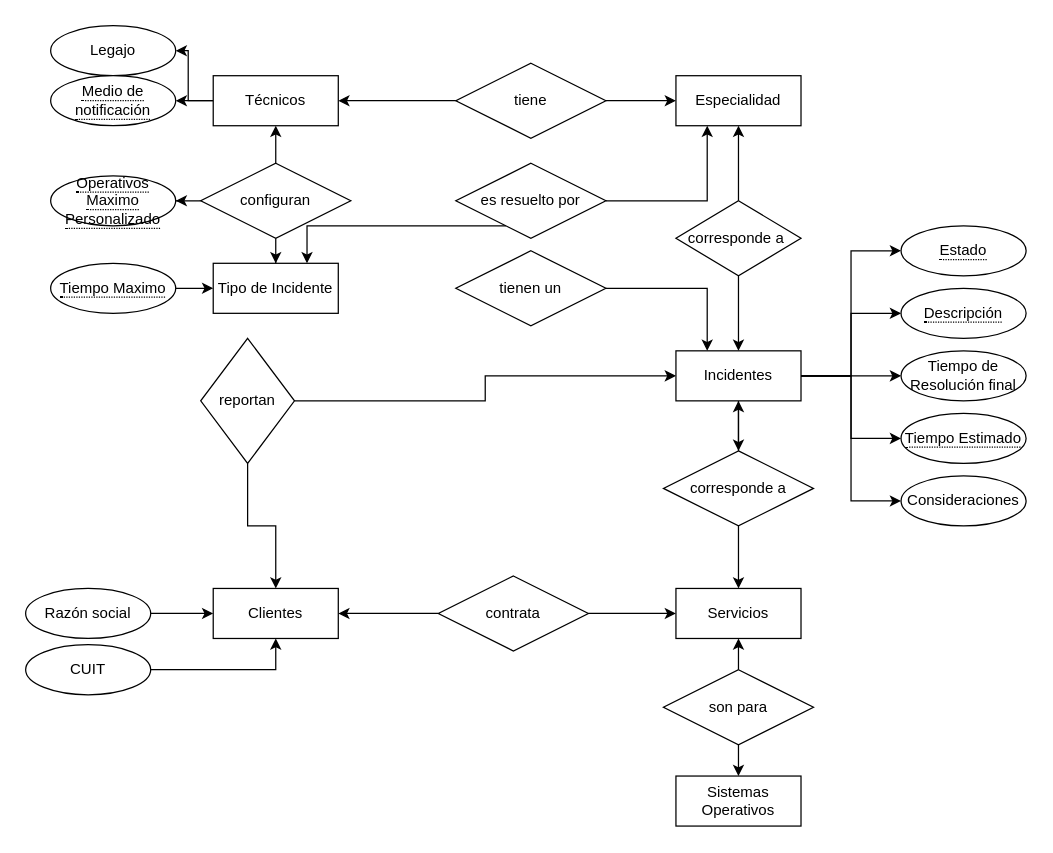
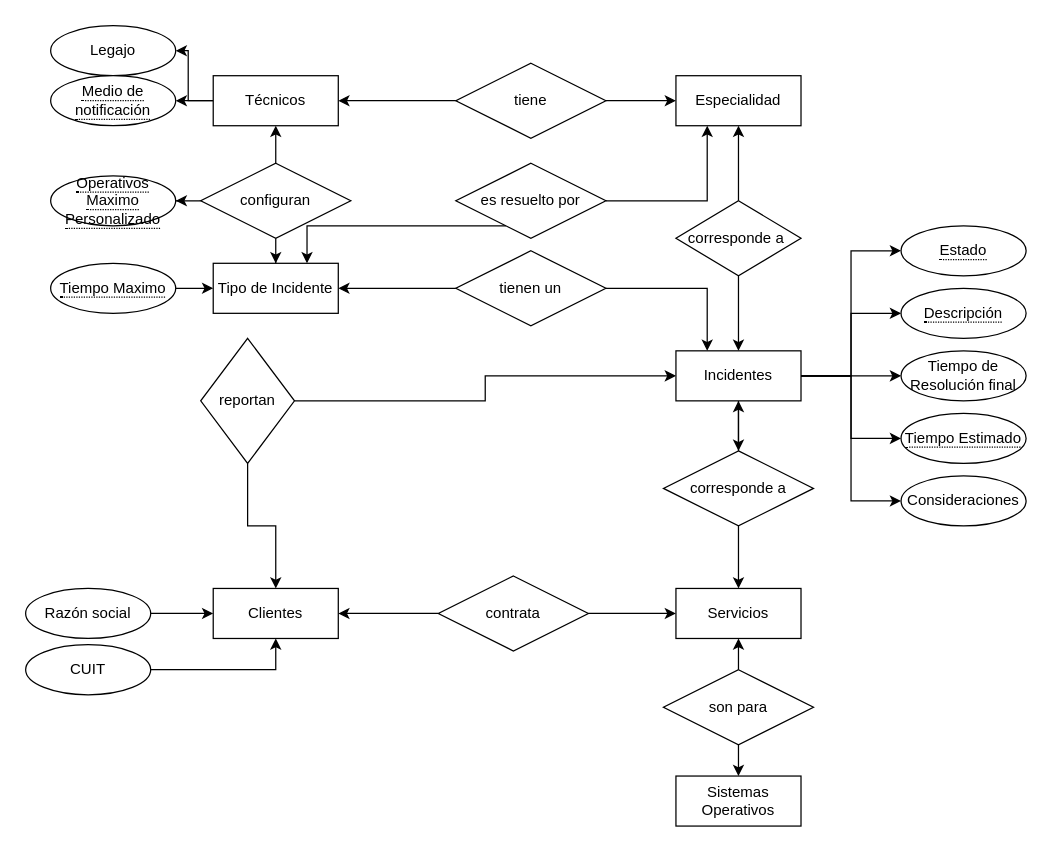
  <mxCell id="0" />
  <mxCell id="1" parent="0" />
  <mxCell id="2" value="" style="edgeStyle=orthogonalEdgeStyle;rounded=0;orthogonalLoop=1;jettySize=auto;html=1;" parent="1" source="8" target="36" edge="1"><mxGeometry relative="1" as="geometry" /></mxCell>
  <mxCell id="3" style="edgeStyle=orthogonalEdgeStyle;rounded=0;orthogonalLoop=1;jettySize=auto;html=1;entryX=0;entryY=0.5;entryDx=0;entryDy=0;" parent="1" source="8" target="37" edge="1"><mxGeometry relative="1" as="geometry" /></mxCell>
  <mxCell id="4" style="edgeStyle=orthogonalEdgeStyle;rounded=0;orthogonalLoop=1;jettySize=auto;html=1;entryX=0;entryY=0.5;entryDx=0;entryDy=0;" parent="1" source="8" target="38" edge="1"><mxGeometry relative="1" as="geometry" /></mxCell>
  <mxCell id="5" style="edgeStyle=orthogonalEdgeStyle;rounded=0;orthogonalLoop=1;jettySize=auto;html=1;entryX=0;entryY=0.5;entryDx=0;entryDy=0;" parent="1" source="8" target="39" edge="1"><mxGeometry relative="1" as="geometry" /></mxCell>
  <mxCell id="6" style="edgeStyle=orthogonalEdgeStyle;rounded=0;orthogonalLoop=1;jettySize=auto;html=1;entryX=0;entryY=0.5;entryDx=0;entryDy=0;" parent="1" source="8" target="40" edge="1"><mxGeometry relative="1" as="geometry" /></mxCell>
  <mxCell id="7" style="edgeStyle=orthogonalEdgeStyle;rounded=0;orthogonalLoop=1;jettySize=auto;html=1;" parent="1" source="8" target="60" edge="1"><mxGeometry relative="1" as="geometry" /></mxCell>
  <mxCell id="8" value="Incidentes" style="whiteSpace=wrap;html=1;align=center;" parent="1" vertex="1"><mxGeometry x="540" y="280" width="100" height="40" as="geometry" /></mxCell>
  <mxCell id="9" style="edgeStyle=orthogonalEdgeStyle;rounded=0;orthogonalLoop=1;jettySize=auto;html=1;" parent="1" source="11" target="59" edge="1"><mxGeometry relative="1" as="geometry" /></mxCell>
  <mxCell id="10" style="edgeStyle=orthogonalEdgeStyle;rounded=0;orthogonalLoop=1;jettySize=auto;html=1;" parent="1" source="11" target="58" edge="1"><mxGeometry relative="1" as="geometry" /></mxCell>
  <mxCell id="11" value="Técnicos" style="whiteSpace=wrap;html=1;align=center;" parent="1" vertex="1"><mxGeometry x="170" y="60" width="100" height="40" as="geometry" /></mxCell>
  <mxCell id="12" value="Servicios" style="whiteSpace=wrap;html=1;align=center;" parent="1" vertex="1"><mxGeometry x="540" y="470" width="100" height="40" as="geometry" /></mxCell>
  <mxCell id="13" value="Sistemas Operativos" style="whiteSpace=wrap;html=1;align=center;" parent="1" vertex="1"><mxGeometry x="540" y="620" width="100" height="40" as="geometry" /></mxCell>
  <mxCell id="14" value="Especialidad" style="whiteSpace=wrap;html=1;align=center;" parent="1" vertex="1"><mxGeometry x="540" y="60" width="100" height="40" as="geometry" /></mxCell>
  <mxCell id="15" style="edgeStyle=orthogonalEdgeStyle;rounded=0;orthogonalLoop=1;jettySize=auto;html=1;exitX=0.5;exitY=1;exitDx=0;exitDy=0;" parent="1" source="8" target="8" edge="1"><mxGeometry relative="1" as="geometry" /></mxCell>
  <mxCell id="16" value="Clientes" style="whiteSpace=wrap;html=1;align=center;" parent="1" vertex="1"><mxGeometry x="170" y="470" width="100" height="40" as="geometry" /></mxCell>
  <mxCell id="17" style="edgeStyle=orthogonalEdgeStyle;rounded=0;orthogonalLoop=1;jettySize=auto;html=1;entryX=0;entryY=0.5;entryDx=0;entryDy=0;" parent="1" source="18" target="16" edge="1"><mxGeometry relative="1" as="geometry" /></mxCell>
  <mxCell id="18" value="Razón social" style="ellipse;whiteSpace=wrap;html=1;align=center;" parent="1" vertex="1"><mxGeometry x="20" y="470" width="100" height="40" as="geometry" /></mxCell>
  <mxCell id="19" style="edgeStyle=orthogonalEdgeStyle;rounded=0;orthogonalLoop=1;jettySize=auto;html=1;entryX=0.5;entryY=1;entryDx=0;entryDy=0;" parent="1" source="20" target="16" edge="1"><mxGeometry relative="1" as="geometry" /></mxCell>
  <mxCell id="20" value="CUIT" style="ellipse;whiteSpace=wrap;html=1;align=center;" parent="1" vertex="1"><mxGeometry x="20" y="515" width="100" height="40" as="geometry" /></mxCell>
  <mxCell id="21" style="edgeStyle=orthogonalEdgeStyle;rounded=0;orthogonalLoop=1;jettySize=auto;html=1;" parent="1" source="23" target="16" edge="1"><mxGeometry relative="1" as="geometry" /></mxCell>
  <mxCell id="22" style="edgeStyle=orthogonalEdgeStyle;rounded=0;orthogonalLoop=1;jettySize=auto;html=1;exitX=1;exitY=0.5;exitDx=0;exitDy=0;" parent="1" source="23" target="12" edge="1"><mxGeometry relative="1" as="geometry" /></mxCell>
  <mxCell id="23" value="contrata" style="shape=rhombus;perimeter=rhombusPerimeter;whiteSpace=wrap;html=1;align=center;" parent="1" vertex="1"><mxGeometry x="350" y="460" width="120" height="60" as="geometry" /></mxCell>
  <mxCell id="24" style="edgeStyle=orthogonalEdgeStyle;rounded=0;orthogonalLoop=1;jettySize=auto;html=1;exitX=0.5;exitY=1;exitDx=0;exitDy=0;" parent="1" source="13" target="13" edge="1"><mxGeometry relative="1" as="geometry" /></mxCell>
  <mxCell id="25" style="edgeStyle=orthogonalEdgeStyle;rounded=0;orthogonalLoop=1;jettySize=auto;html=1;entryX=0;entryY=0.5;entryDx=0;entryDy=0;" parent="1" source="27" target="14" edge="1"><mxGeometry relative="1" as="geometry" /></mxCell>
  <mxCell id="26" style="edgeStyle=orthogonalEdgeStyle;rounded=0;orthogonalLoop=1;jettySize=auto;html=1;entryX=1;entryY=0.5;entryDx=0;entryDy=0;" parent="1" source="27" target="11" edge="1"><mxGeometry relative="1" as="geometry" /></mxCell>
  <mxCell id="27" value="tiene" style="shape=rhombus;perimeter=rhombusPerimeter;whiteSpace=wrap;html=1;align=center;" parent="1" vertex="1"><mxGeometry x="364" y="50" width="120" height="60" as="geometry" /></mxCell>
  <mxCell id="28" style="edgeStyle=orthogonalEdgeStyle;rounded=0;orthogonalLoop=1;jettySize=auto;html=1;entryX=0.5;entryY=0;entryDx=0;entryDy=0;" parent="1" source="30" target="8" edge="1"><mxGeometry relative="1" as="geometry"><Array as="points"><mxPoint x="590" y="280" /></Array></mxGeometry></mxCell>
  <mxCell id="29" style="edgeStyle=orthogonalEdgeStyle;rounded=0;orthogonalLoop=1;jettySize=auto;html=1;" parent="1" source="30" target="14" edge="1"><mxGeometry relative="1" as="geometry" /></mxCell>
  <mxCell id="30" value="corresponde a&amp;nbsp;" style="shape=rhombus;perimeter=rhombusPerimeter;whiteSpace=wrap;html=1;align=center;" parent="1" vertex="1"><mxGeometry x="540" y="160" width="100" height="60" as="geometry" /></mxCell>
  <mxCell id="31" style="edgeStyle=orthogonalEdgeStyle;rounded=0;orthogonalLoop=1;jettySize=auto;html=1;" parent="1" source="33" target="16" edge="1"><mxGeometry relative="1" as="geometry" /></mxCell>
  <mxCell id="32" style="edgeStyle=orthogonalEdgeStyle;rounded=0;orthogonalLoop=1;jettySize=auto;html=1;" parent="1" source="33" target="8" edge="1"><mxGeometry relative="1" as="geometry" /></mxCell>
  <mxCell id="33" value="reportan" style="shape=rhombus;perimeter=rhombusPerimeter;whiteSpace=wrap;html=1;align=center;" parent="1" vertex="1"><mxGeometry x="160" y="270" width="75" height="100" as="geometry" /></mxCell>
  <mxCell id="34" style="edgeStyle=orthogonalEdgeStyle;rounded=0;orthogonalLoop=1;jettySize=auto;html=1;entryX=0.5;entryY=1;entryDx=0;entryDy=0;" parent="1" source="36" target="8" edge="1"><mxGeometry relative="1" as="geometry" /></mxCell>
  <mxCell id="35" style="edgeStyle=orthogonalEdgeStyle;rounded=0;orthogonalLoop=1;jettySize=auto;html=1;" parent="1" source="36" target="12" edge="1"><mxGeometry relative="1" as="geometry" /></mxCell>
  <mxCell id="36" value="corresponde a" style="shape=rhombus;perimeter=rhombusPerimeter;whiteSpace=wrap;html=1;align=center;" parent="1" vertex="1"><mxGeometry x="530" y="360" width="120" height="60" as="geometry" /></mxCell>
  <mxCell id="37" value="&lt;span style=&quot;border-bottom: 1px dotted&quot;&gt;Descripción&lt;/span&gt;" style="ellipse;whiteSpace=wrap;html=1;align=center;" parent="1" vertex="1"><mxGeometry x="720" y="230" width="100" height="40" as="geometry" /></mxCell>
  <mxCell id="38" value="&lt;span style=&quot;border-bottom: 1px dotted&quot;&gt;Tiempo Estimado&lt;/span&gt;" style="ellipse;whiteSpace=wrap;html=1;align=center;" parent="1" vertex="1"><mxGeometry x="720" y="330" width="100" height="40" as="geometry" /></mxCell>
  <mxCell id="39" value="&lt;span style=&quot;border-bottom: 1px dotted&quot;&gt;Estado&lt;/span&gt;" style="ellipse;whiteSpace=wrap;html=1;align=center;" parent="1" vertex="1"><mxGeometry x="720" y="180" width="100" height="40" as="geometry" /></mxCell>
  <mxCell id="40" value="Consideraciones" style="ellipse;whiteSpace=wrap;html=1;align=center;" parent="1" vertex="1"><mxGeometry x="720" y="380" width="100" height="40" as="geometry" /></mxCell>
  <mxCell id="41" style="edgeStyle=orthogonalEdgeStyle;rounded=0;orthogonalLoop=1;jettySize=auto;html=1;" parent="1" source="43" target="13" edge="1"><mxGeometry relative="1" as="geometry" /></mxCell>
  <mxCell id="42" style="edgeStyle=orthogonalEdgeStyle;rounded=0;orthogonalLoop=1;jettySize=auto;html=1;" parent="1" source="43" target="12" edge="1"><mxGeometry relative="1" as="geometry" /></mxCell>
  <mxCell id="43" value="son para" style="shape=rhombus;perimeter=rhombusPerimeter;whiteSpace=wrap;html=1;align=center;" parent="1" vertex="1"><mxGeometry x="530" y="535" width="120" height="60" as="geometry" /></mxCell>
  <mxCell id="44" value="Tipo de Incidente" style="whiteSpace=wrap;html=1;align=center;" parent="1" vertex="1"><mxGeometry x="170" y="210" width="100" height="40" as="geometry" /></mxCell>
  <mxCell id="45" style="edgeStyle=orthogonalEdgeStyle;rounded=0;orthogonalLoop=1;jettySize=auto;html=1;" parent="1" source="48" target="11" edge="1"><mxGeometry relative="1" as="geometry" /></mxCell>
  <mxCell id="46" style="edgeStyle=orthogonalEdgeStyle;rounded=0;orthogonalLoop=1;jettySize=auto;html=1;" parent="1" source="48" target="44" edge="1"><mxGeometry relative="1" as="geometry" /></mxCell>
  <mxCell id="47" style="edgeStyle=orthogonalEdgeStyle;rounded=0;orthogonalLoop=1;jettySize=auto;html=1;" parent="1" source="48" target="54" edge="1"><mxGeometry relative="1" as="geometry" /></mxCell>
  <mxCell id="48" value="configuran" style="shape=rhombus;perimeter=rhombusPerimeter;whiteSpace=wrap;html=1;align=center;" parent="1" vertex="1"><mxGeometry x="160" y="130" width="120" height="60" as="geometry" /></mxCell>
+ <mxCell id="49" style="edgeStyle=orthogonalEdgeStyle;rounded=0;orthogonalLoop=1;jettySize=auto;html=1;" parent="1" source="51" target="44" edge="1"><mxGeometry relative="1" as="geometry" /></mxCell>
  <mxCell id="50" style="edgeStyle=orthogonalEdgeStyle;rounded=0;orthogonalLoop=1;jettySize=auto;html=1;entryX=0.25;entryY=0;entryDx=0;entryDy=0;" parent="1" source="51" target="8" edge="1"><mxGeometry relative="1" as="geometry" /></mxCell>
  <mxCell id="51" value="tienen un" style="shape=rhombus;perimeter=rhombusPerimeter;whiteSpace=wrap;html=1;align=center;" parent="1" vertex="1"><mxGeometry x="364" y="200" width="120" height="60" as="geometry" /></mxCell>
  <mxCell id="52" style="edgeStyle=orthogonalEdgeStyle;rounded=0;orthogonalLoop=1;jettySize=auto;html=1;" parent="1" source="53" target="44" edge="1"><mxGeometry relative="1" as="geometry" /></mxCell>
  <mxCell id="53" value="&lt;span style=&quot;border-bottom: 1px dotted&quot;&gt;Tiempo Maximo&lt;br&gt;&lt;/span&gt;" style="ellipse;whiteSpace=wrap;html=1;align=center;" parent="1" vertex="1"><mxGeometry x="40" y="210" width="100" height="40" as="geometry" /></mxCell>
  <mxCell id="54" value="&lt;span style=&quot;border-bottom: 1px dotted&quot;&gt;Operativos Maximo Personalizado&lt;/span&gt;" style="ellipse;whiteSpace=wrap;html=1;align=center;" parent="1" vertex="1"><mxGeometry x="40" y="140" width="100" height="40" as="geometry" /></mxCell>
  <mxCell id="55" style="edgeStyle=orthogonalEdgeStyle;rounded=0;orthogonalLoop=1;jettySize=auto;html=1;entryX=0.75;entryY=0;entryDx=0;entryDy=0;" parent="1" source="57" target="44" edge="1"><mxGeometry relative="1" as="geometry"><Array as="points"><mxPoint x="245" y="180" /></Array></mxGeometry></mxCell>
  <mxCell id="56" style="edgeStyle=orthogonalEdgeStyle;rounded=0;orthogonalLoop=1;jettySize=auto;html=1;entryX=0.25;entryY=1;entryDx=0;entryDy=0;" parent="1" source="57" target="14" edge="1"><mxGeometry relative="1" as="geometry" /></mxCell>
  <mxCell id="57" value="es resuelto por" style="shape=rhombus;perimeter=rhombusPerimeter;whiteSpace=wrap;html=1;align=center;" parent="1" vertex="1"><mxGeometry x="364" y="130" width="120" height="60" as="geometry" /></mxCell>
  <mxCell id="58" value="Legajo" style="ellipse;whiteSpace=wrap;html=1;align=center;" parent="1" vertex="1"><mxGeometry x="40" y="20" width="100" height="40" as="geometry" /></mxCell>
  <mxCell id="59" value="&lt;span style=&quot;border-bottom: 1px dotted&quot;&gt;Medio de notificación&lt;/span&gt;" style="ellipse;whiteSpace=wrap;html=1;align=center;" parent="1" vertex="1"><mxGeometry x="40" y="60" width="100" height="40" as="geometry" /></mxCell>
  <mxCell id="60" value="Tiempo de Resolución final" style="ellipse;whiteSpace=wrap;html=1;align=center;" parent="1" vertex="1"><mxGeometry x="720" y="280" width="100" height="40" as="geometry" /></mxCell>
